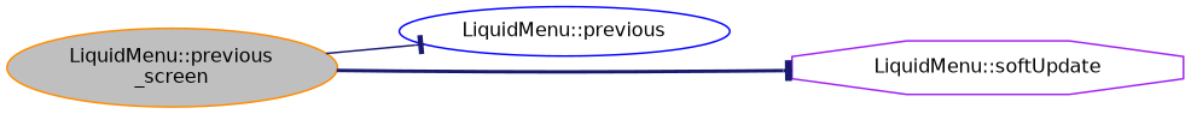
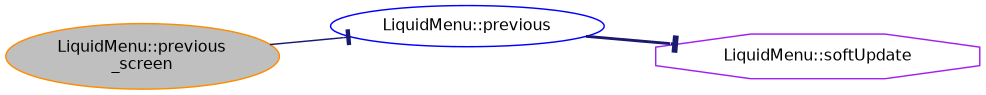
  digraph {
    rankdir=LR
    node [fillcolor=white fontname=Helvetica fontsize=11 shape=ellipse style=filled]
    edge [arrowhead=tee color=midnightblue fontname=Helvetica fontsize=11 labelfontname=Helvetica labelfontsize=11]
    n1 [color=darkorange fillcolor=grey75 fontcolor=black height=0.2 label="LiquidMenu::previous\l_screen" width=0.4]
    n2 [color=blue height=0.2 label="LiquidMenu::previous" width=0.4]
    n3 [color=purple height=0.2 label="LiquidMenu::softUpdate" shape=octagon width=0.4]
    n1 -> n2 [style=solid]
-   n1 -> n3 [style=bold]
+   n2 -> n3 [style=bold]
  }
